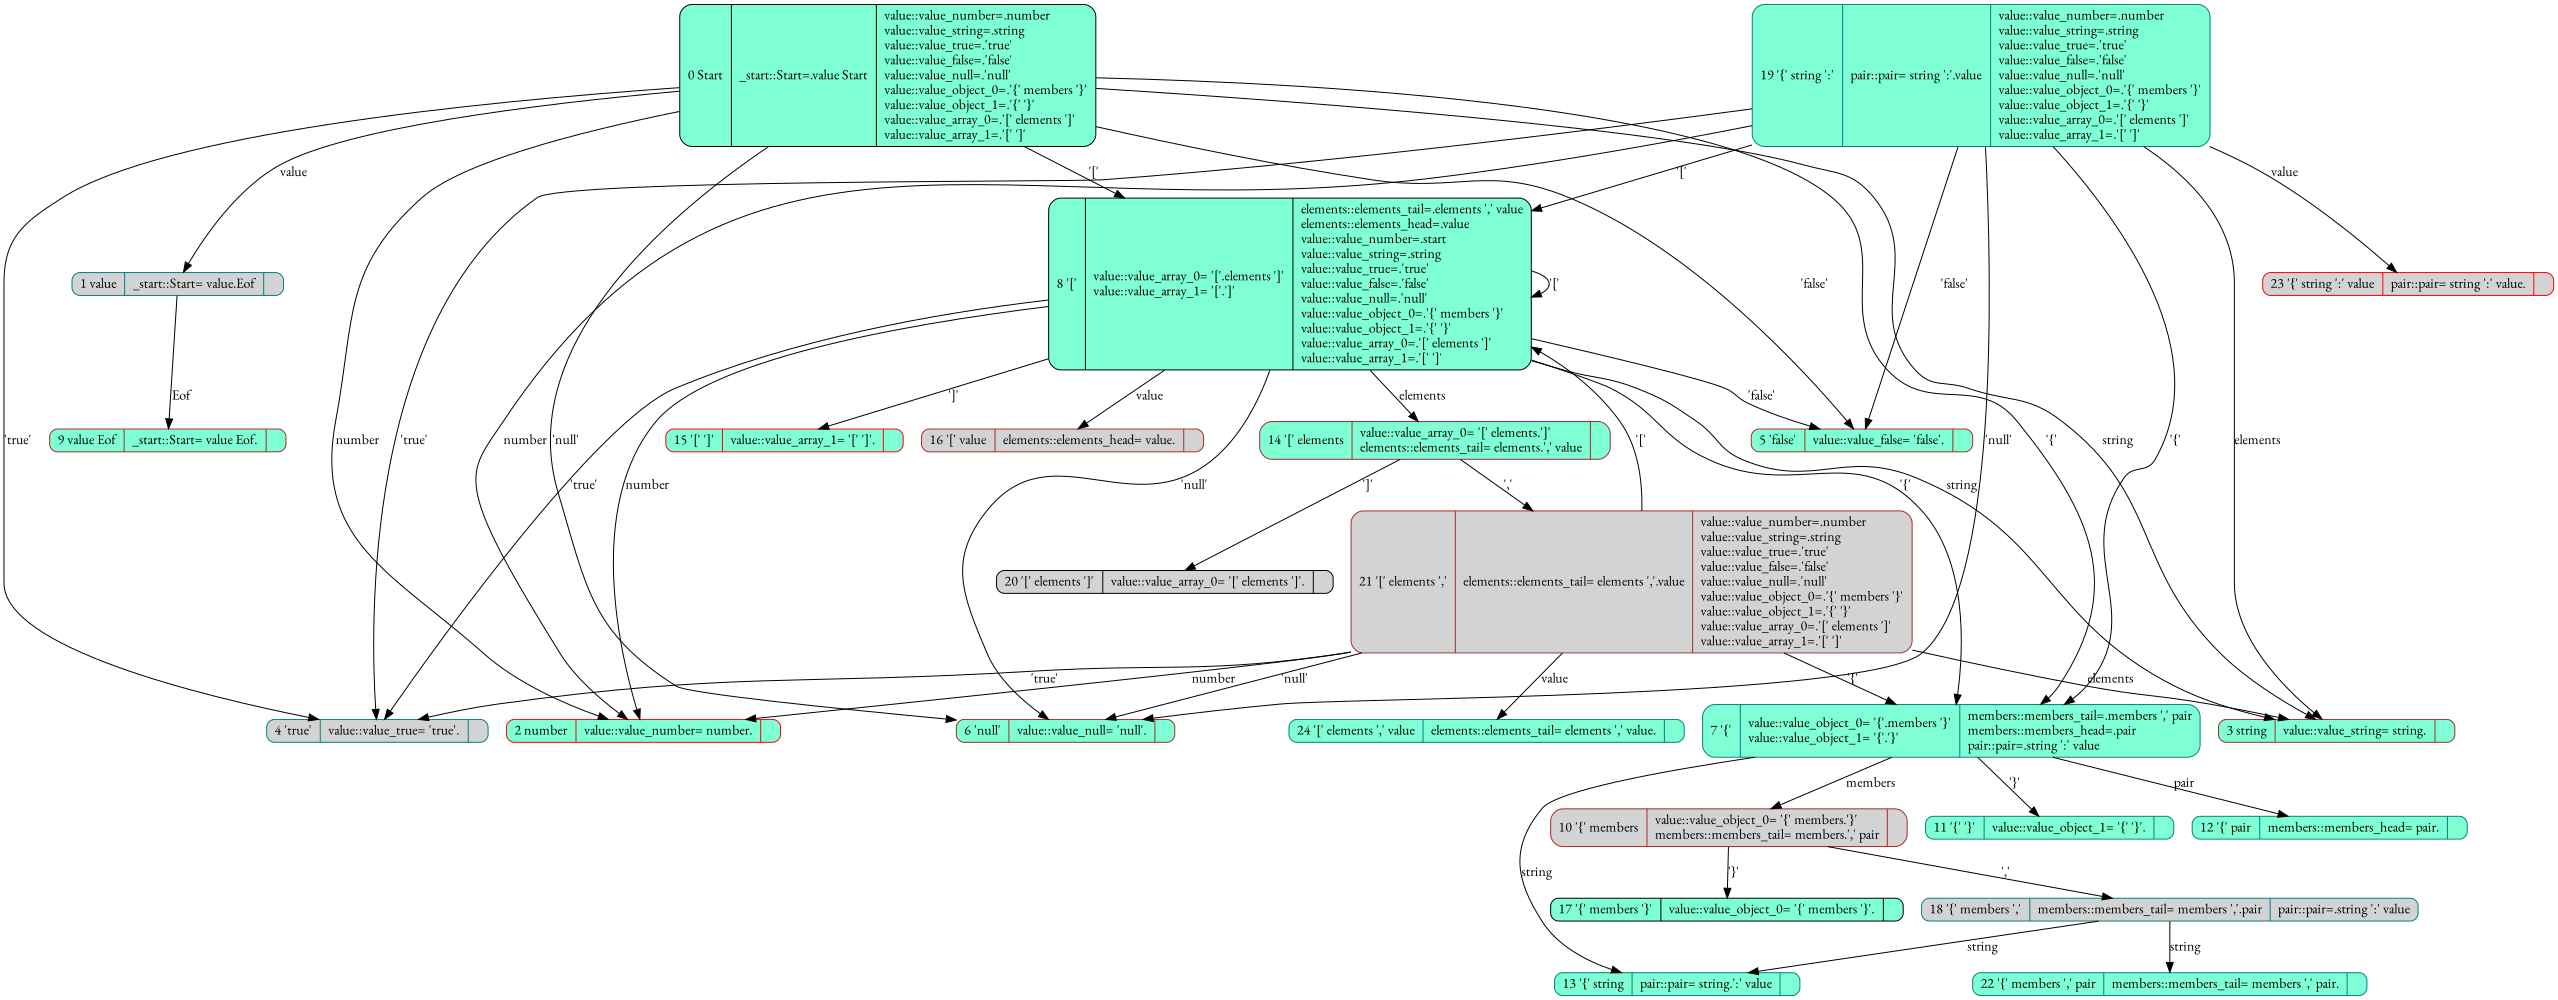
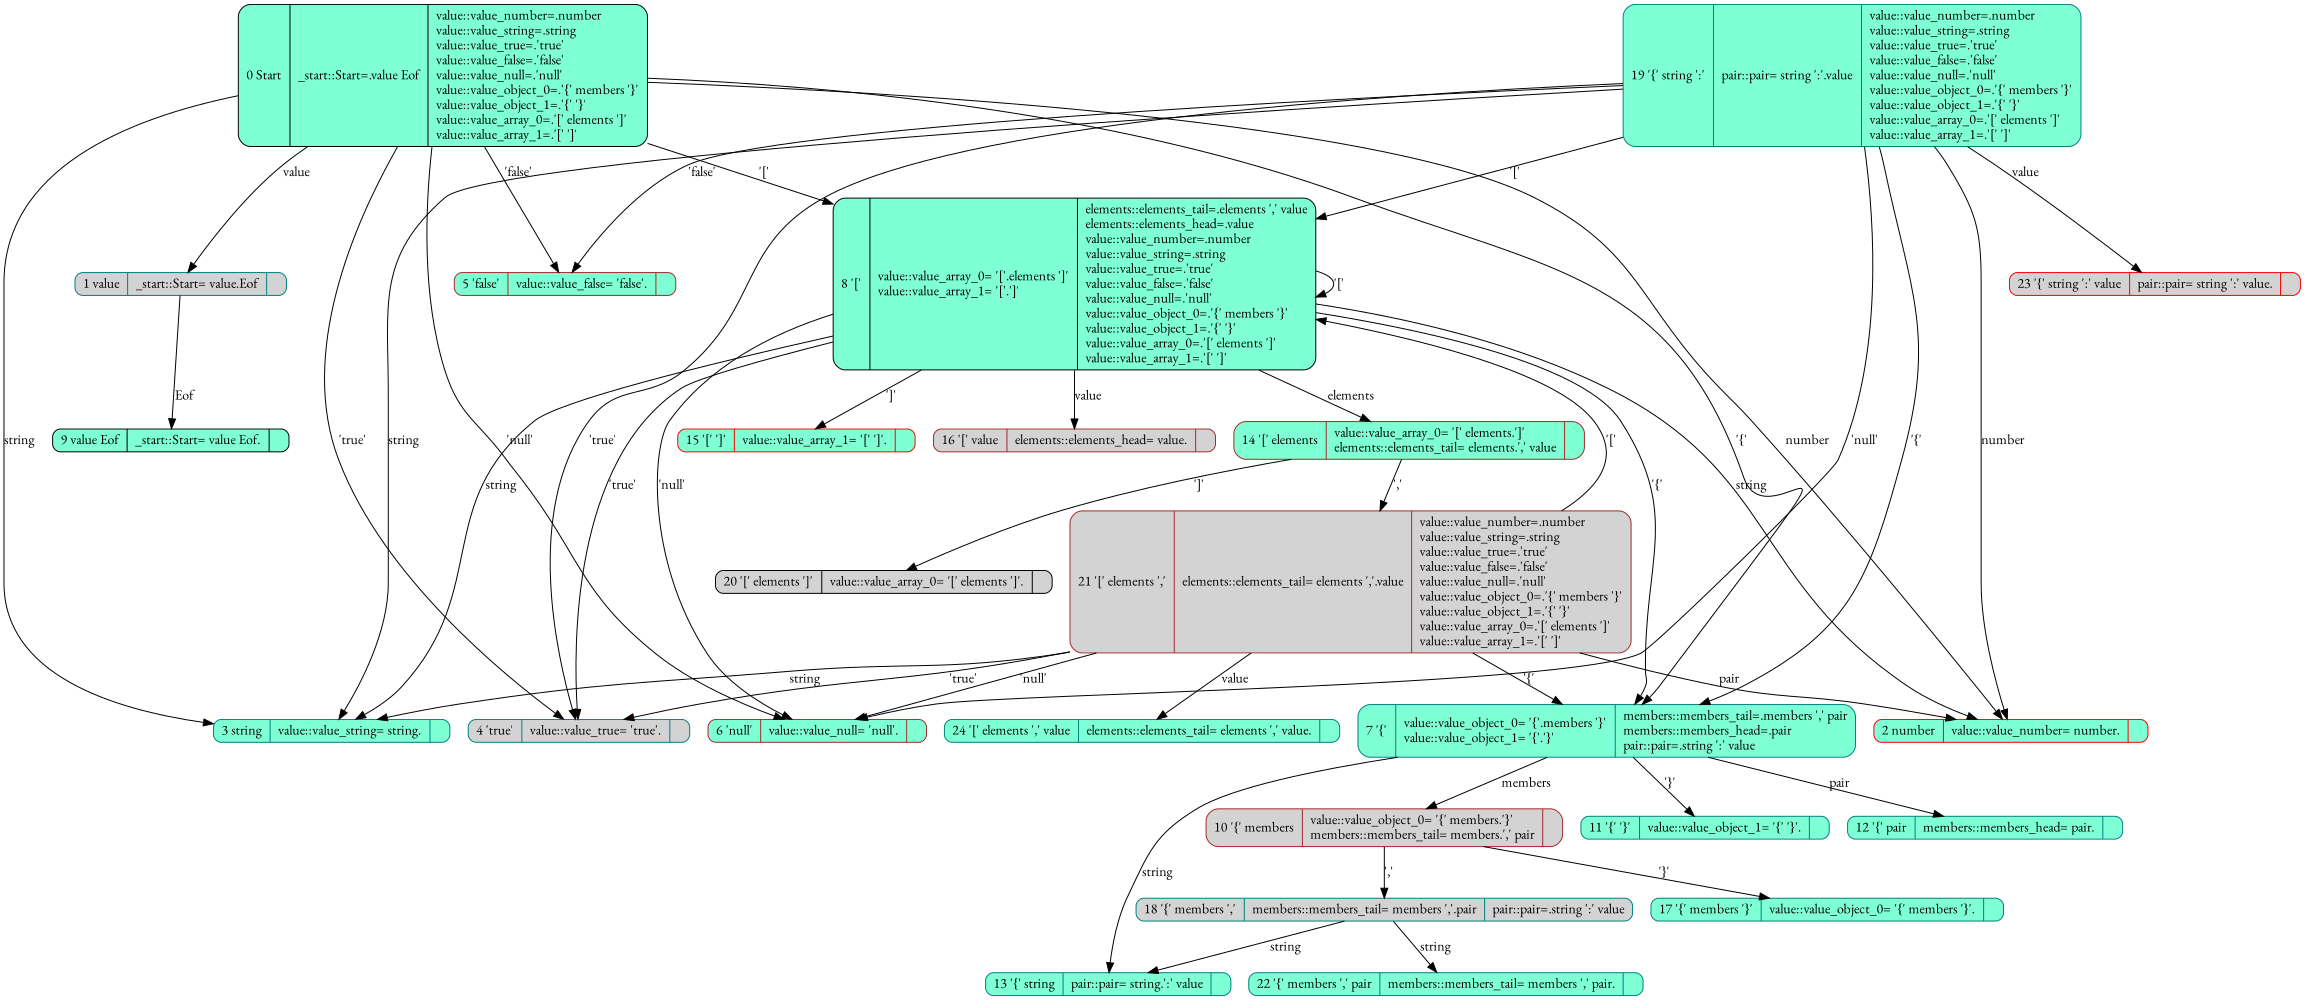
  digraph {
    fontname="EB Garamond"
    rankdir=TB
    node [color=teal fillcolor=aquamarine fontname="EB Garamond" shape=Mrecord style=filled]
    edge [fontname="EB Garamond"]
-   n1 [color=black height=0 label="0 Start|_start::Start=.value Start\l|value::value_number=.number\lvalue::value_string=.string\lvalue::value_true=.\'true\'\lvalue::value_false=.\'false\'\lvalue::value_null=.\'null\'\lvalue::value_object_0=.\'\{\' members \'\}\'\lvalue::value_object_1=.\'\{\' \'\}\'\lvalue::value_array_0=.\'[\' elements \']\'\lvalue::value_array_1=.\'[\' \']\'\l"]
+   n1 [color=black height=0 label="0 Start|_start::Start=.value Eof\l|value::value_number=.number\lvalue::value_string=.string\lvalue::value_true=.\'true\'\lvalue::value_false=.\'false\'\lvalue::value_null=.\'null\'\lvalue::value_object_0=.\'\{\' members \'\}\'\lvalue::value_object_1=.\'\{\' \'\}\'\lvalue::value_array_0=.\'[\' elements \']\'\lvalue::value_array_1=.\'[\' \']\'\l"]
    n2 [fillcolor=lightgrey height=0 label="1 value|_start::Start= value.Eof\l|"]
    n3 [color=red height=0 label="2 number|value::value_number= number.\l|"]
-   n4 [color=brown height=0 label="3 string|value::value_string= string.\l|"]
+   n4 [height=0 label="3 string|value::value_string= string.\l|"]
    n5 [fillcolor=lightgrey height=0 label="4 \'true\'|value::value_true= \'true\'.\l|"]
    n6 [color=brown height=0 label="5 \'false\'|value::value_false= \'false\'.\l|"]
    n7 [color=brown height=0 label="6 \'null\'|value::value_null= \'null\'.\l|"]
    n8 [height=0 label="7 \'\{\'|value::value_object_0= \'\{\'.members \'\}\'\lvalue::value_object_1= \'\{\'.\'\}\'\l|members::members_tail=.members \',\' pair\lmembers::members_head=.pair\lpair::pair=.string \':\' value\l"]
-   n9 [color=black height=0 label="8 \'[\'|value::value_array_0= \'[\'.elements \']\'\lvalue::value_array_1= \'[\'.\']\'\l|elements::elements_tail=.elements \',\' value\lelements::elements_head=.value\lvalue::value_number=.start\lvalue::value_string=.string\lvalue::value_true=.\'true\'\lvalue::value_false=.\'false\'\lvalue::value_null=.\'null\'\lvalue::value_object_0=.\'\{\' members \'\}\'\lvalue::value_object_1=.\'\{\' \'\}\'\lvalue::value_array_0=.\'[\' elements \']\'\lvalue::value_array_1=.\'[\' \']\'\l"]
-   n10 [color=brown height=0 label="9 value Eof|_start::Start= value Eof.\l|"]
+   n9 [color=black height=0 label="8 \'[\'|value::value_array_0= \'[\'.elements \']\'\lvalue::value_array_1= \'[\'.\']\'\l|elements::elements_tail=.elements \',\' value\lelements::elements_head=.value\lvalue::value_number=.number\lvalue::value_string=.string\lvalue::value_true=.\'true\'\lvalue::value_false=.\'false\'\lvalue::value_null=.\'null\'\lvalue::value_object_0=.\'\{\' members \'\}\'\lvalue::value_object_1=.\'\{\' \'\}\'\lvalue::value_array_0=.\'[\' elements \']\'\lvalue::value_array_1=.\'[\' \']\'\l"]
+   n10 [color=black height=0 label="9 value Eof|_start::Start= value Eof.\l|"]
    n11 [color=brown fillcolor=lightgrey height=0 label="10 \'\{\' members|value::value_object_0= \'\{\' members.\'\}\'\lmembers::members_tail= members.\',\' pair\l|"]
    n12 [height=0 label="11 \'\{\' \'\}\'|value::value_object_1= \'\{\' \'\}\'.\l|"]
    n13 [height=0 label="12 \'\{\' pair|members::members_head= pair.\l|"]
    n14 [height=0 label="13 \'\{\' string|pair::pair= string.\':\' value\l|"]
    n15 [color=brown height=0 label="14 \'[\' elements|value::value_array_0= \'[\' elements.\']\'\lelements::elements_tail= elements.\',\' value\l|"]
    n16 [color=red height=0 label="15 \'[\' \']\'|value::value_array_1= \'[\' \']\'.\l|"]
    n17 [color=brown fillcolor=lightgrey height=0 label="16 \'[\' value|elements::elements_head= value.\l|"]
-   n18 [color=black height=0 label="17 \'\{\' members \'\}\'|value::value_object_0= \'\{\' members \'\}\'.\l|"]
+   n18 [height=0 label="17 \'\{\' members \'\}\'|value::value_object_0= \'\{\' members \'\}\'.\l|"]
    n19 [fillcolor=lightgrey height=0 label="18 \'\{\' members \',\'|members::members_tail= members \',\'.pair\l|pair::pair=.string \':\' value\l"]
    n20 [color=black fillcolor=lightgrey height=0 label="20 \'[\' elements \']\'|value::value_array_0= \'[\' elements \']\'.\l|"]
    n21 [color=brown fillcolor=lightgrey height=0 label="21 \'[\' elements \',\'|elements::elements_tail= elements \',\'.value\l|value::value_number=.number\lvalue::value_string=.string\lvalue::value_true=.\'true\'\lvalue::value_false=.\'false\'\lvalue::value_null=.\'null\'\lvalue::value_object_0=.\'\{\' members \'\}\'\lvalue::value_object_1=.\'\{\' \'\}\'\lvalue::value_array_0=.\'[\' elements \']\'\lvalue::value_array_1=.\'[\' \']\'\l"]
    n22 [height=0 label="22 \'\{\' members \',\' pair|members::members_tail= members \',\' pair.\l|"]
    n23 [height=0 label="19 \'\{\' string \':\'|pair::pair= string \':\'.value\l|value::value_number=.number\lvalue::value_string=.string\lvalue::value_true=.\'true\'\lvalue::value_false=.\'false\'\lvalue::value_null=.\'null\'\lvalue::value_object_0=.\'\{\' members \'\}\'\lvalue::value_object_1=.\'\{\' \'\}\'\lvalue::value_array_0=.\'[\' elements \']\'\lvalue::value_array_1=.\'[\' \']\'\l"]
    n24 [color=red fillcolor=lightgrey height=0 label="23 \'\{\' string \':\' value|pair::pair= string \':\' value.\l|"]
    n25 [height=0 label="24 \'[\' elements \',\' value|elements::elements_tail= elements \',\' value.\l|"]
    n1 -> n2 [label=value]
    n1 -> n3 [label=number]
    n1 -> n4 [label=string]
    n1 -> n5 [label="\'true\'"]
    n1 -> n6 [label="\'false\'"]
    n1 -> n7 [label="\'null\'"]
    n1 -> n8 [label="\'\{\'"]
    n1 -> n9 [label="\'[\'"]
    n2 -> n10 [label=Eof]
    n8 -> n11 [label=members]
    n8 -> n12 [label="\'\}\'"]
    n8 -> n13 [label=pair]
    n8 -> n14 [label=string]
-   n9 -> n3 [label=number]
+   n9 -> n3 [label=string]
    n9 -> n4 [label=string]
    n9 -> n5 [label="\'true\'"]
-   n9 -> n6 [label="\'false\'"]
    n9 -> n7 [label="\'null\'"]
    n9 -> n8 [label="\'\{\'"]
    n9 -> n9 [label="\'[\'"]
    n9 -> n15 [label=elements]
    n9 -> n16 [label="\']\'"]
    n9 -> n17 [label=value]
    n11 -> n18 [label="\'\}\'"]
    n11 -> n19 [label="\',\'"]
    n15 -> n20 [label="\']\'"]
    n15 -> n21 [label="\',\'"]
    n19 -> n14 [label=string]
    n19 -> n22 [label=string]
-   n21 -> n3 [label=number]
-   n21 -> n4 [label=elements]
+   n21 -> n3 [label=pair]
+   n21 -> n4 [label=string]
    n21 -> n5 [label="\'true\'"]
    n21 -> n7 [label="\'null\'"]
    n21 -> n8 [label="\'\{\'"]
    n21 -> n9 [label="\'[\'"]
    n21 -> n25 [label=value]
    n23 -> n3 [label=number]
-   n23 -> n4 [label=elements]
+   n23 -> n4 [label=string]
    n23 -> n5 [label="\'true\'"]
    n23 -> n6 [label="\'false\'"]
    n23 -> n7 [label="\'null\'"]
    n23 -> n8 [label="\'\{\'"]
    n23 -> n9 [label="\'[\'"]
    n23 -> n24 [label=value]
  }
